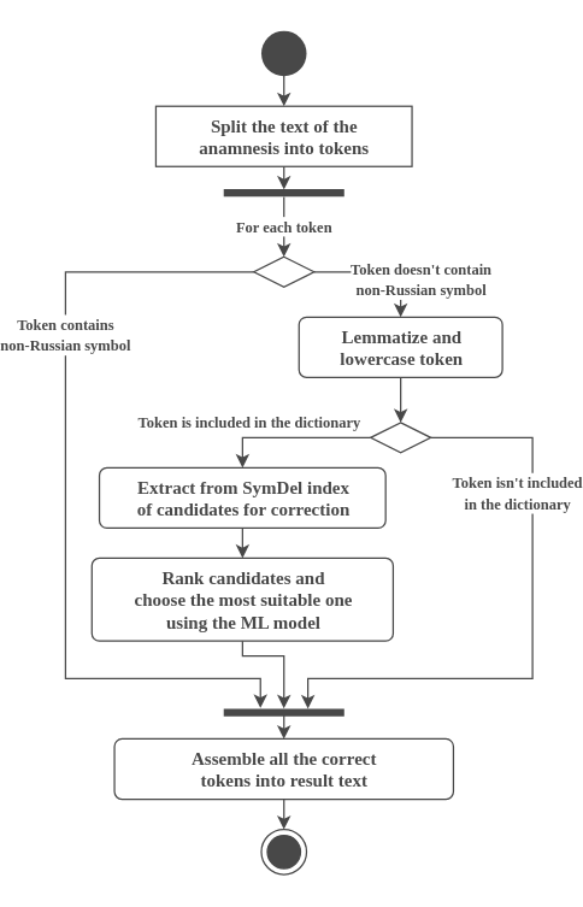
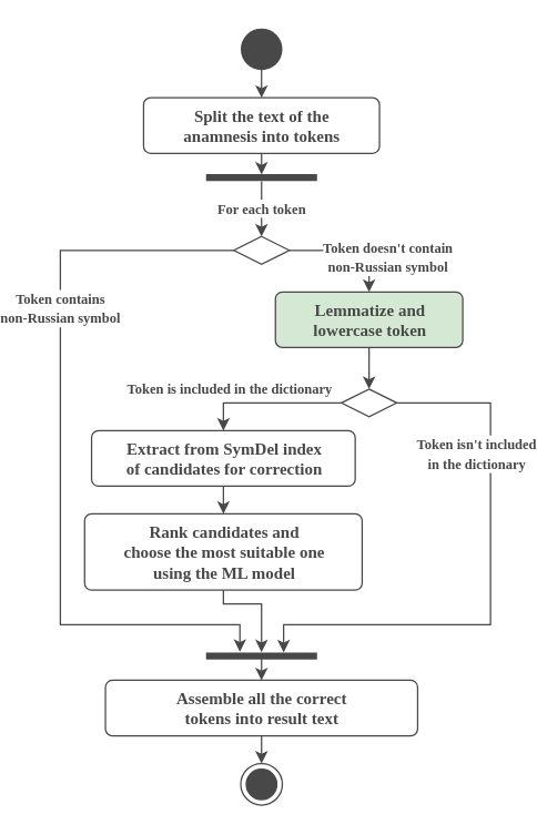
  <mxCell id="0" />
  <mxCell id="1" parent="0" />
  <mxCell id="2" style="edgeStyle=orthogonalEdgeStyle;rounded=0;orthogonalLoop=1;jettySize=auto;html=1;exitX=0.5;exitY=1;exitDx=0;exitDy=0;entryX=0.5;entryY=0;entryDx=0;entryDy=0;strokeColor=#484848;" parent="1" source="3" target="4" edge="1"><mxGeometry relative="1" as="geometry"><Array as="points"><mxPoint x="165" y="30" /></Array><mxPoint x="250" y="194" as="targetPoint" /></mxGeometry></mxCell>
  <mxCell id="3" value="" style="ellipse;fillColor=#484848;strokeColor=none;" parent="1" vertex="1"><mxGeometry x="150" y="20" width="30" height="30" as="geometry" /></mxCell>
- <mxCell id="4" value="&lt;font color=&quot;#484848&quot;&gt;&lt;b&gt;Split the text of the &lt;br&gt;anamnesis into tokens&lt;/b&gt;&lt;/font&gt;" style="html=1;align=center;verticalAlign=top;absoluteArcSize=1;arcSize=10;dashed=0;fillColor=#FFFFFF;strokeColor=#484848;fontFamily=Montserrat Semibold;rounded=0;" parent="1" vertex="1"><mxGeometry x="80" y="70" width="170" height="40" as="geometry" /></mxCell>
+ <mxCell id="4" value="&lt;font color=&quot;#484848&quot;&gt;&lt;b&gt;Split the text of the &lt;br&gt;anamnesis into tokens&lt;/b&gt;&lt;/font&gt;" style="html=1;align=center;verticalAlign=top;rounded=1;absoluteArcSize=1;arcSize=10;dashed=0;fillColor=#FFFFFF;strokeColor=#484848;fontFamily=Montserrat Semibold;" parent="1" vertex="1"><mxGeometry x="80" y="70" width="170" height="40" as="geometry" /></mxCell>
  <mxCell id="5" value="&lt;b style=&quot;color: rgb(72 , 72 , 72) ; font-family: &amp;#34;montserrat&amp;#34; ; font-size: x-small ; font-style: normal ; letter-spacing: normal ; text-align: center ; text-indent: 0px ; text-transform: none ; word-spacing: 0px&quot;&gt;For each token&lt;/b&gt;" style="edgeStyle=orthogonalEdgeStyle;rounded=0;orthogonalLoop=1;jettySize=auto;html=1;strokeColor=#484848;exitX=1.031;exitY=0.5;exitDx=0;exitDy=0;exitPerimeter=0;fontFamily=Montserrat Semibold;entryX=0.5;entryY=0;entryDx=0;entryDy=0;" parent="1" source="17" target="21" edge="1"><mxGeometry x="-0.004" relative="1" as="geometry"><mxPoint x="165" y="140" as="sourcePoint" /><mxPoint x="180" y="110" as="targetPoint" /><Array as="points" /><mxPoint as="offset" /></mxGeometry></mxCell>
  <mxCell id="6" value="" style="rhombus;strokeColor=#484848;fillColor=#FFFFFF;aspect=fixed;direction=north;rotation=90;fontFamily=Montserrat Semibold;" parent="1" vertex="1"><mxGeometry x="232.5" y="270" width="20" height="40" as="geometry" /></mxCell>
  <mxCell id="7" value="&lt;font color=&quot;#484848&quot; face=&quot;montserrat&quot; size=&quot;1&quot;&gt;&lt;b&gt;Token is included in the dictionary&lt;br&gt;&lt;/b&gt;&lt;/font&gt;" style="edgeStyle=orthogonalEdgeStyle;rounded=0;orthogonalLoop=1;jettySize=auto;html=1;strokeColor=#484848;exitX=0;exitY=0.5;exitDx=0;exitDy=0;entryX=0.5;entryY=0;entryDx=0;entryDy=0;fontFamily=Montserrat Semibold;" parent="1" source="6" target="9" edge="1"><mxGeometry x="0.556" y="-10" relative="1" as="geometry"><mxPoint x="175" y="380" as="sourcePoint" /><mxPoint x="240" y="410" as="targetPoint" /><Array as="points"><mxPoint x="138" y="290" /></Array><mxPoint x="1" as="offset" /></mxGeometry></mxCell>
  <mxCell id="8" value="&lt;b style=&quot;font-style: normal ; letter-spacing: normal ; text-align: center ; text-indent: 0px ; text-transform: none ; word-spacing: 0px ; color: rgb(72 , 72 , 72) ; font-family: &amp;quot;montserrat&amp;quot; ; font-size: x-small&quot;&gt;Token isn't included &lt;br&gt;in the dictionary&lt;/b&gt;" style="edgeStyle=orthogonalEdgeStyle;rounded=0;orthogonalLoop=1;jettySize=auto;html=1;strokeColor=#484848;exitX=1;exitY=0.5;exitDx=0;exitDy=0;entryX=-0.016;entryY=0.301;entryDx=0;entryDy=0;entryPerimeter=0;fontFamily=Montserrat Semibold;" parent="1" source="6" target="18" edge="1"><mxGeometry x="-0.48" y="-10" relative="1" as="geometry"><mxPoint x="195" y="420" as="sourcePoint" /><mxPoint x="110" y="440" as="targetPoint" /><Array as="points"><mxPoint x="330" y="290" /><mxPoint x="330" y="450" /><mxPoint x="181" y="450" /></Array><mxPoint y="1" as="offset" /></mxGeometry></mxCell>
  <mxCell id="9" value="&lt;font color=&quot;#484848&quot;&gt;&lt;b&gt;Extract from SymDel index &lt;br&gt;of candidates for correction&lt;/b&gt;&lt;/font&gt;" style="html=1;align=center;verticalAlign=top;rounded=1;absoluteArcSize=1;arcSize=10;dashed=0;fillColor=#FFFFFF;strokeColor=#484848;fontFamily=Montserrat Semibold;" parent="1" vertex="1"><mxGeometry x="42.5" y="310" width="190" height="40" as="geometry" /></mxCell>
  <mxCell id="10" value="&lt;font data-font-src=&quot;https://fonts.googleapis.com/css?family=Montserrat+Medium&quot; color=&quot;#484848&quot;&gt;&lt;b style=&quot;&quot;&gt;Rank candidates and &lt;br&gt;choose the most suitable one &lt;br&gt;using the ML model&lt;/b&gt;&lt;/font&gt;" style="html=1;align=center;verticalAlign=top;rounded=1;absoluteArcSize=1;arcSize=10;dashed=0;fillColor=#FFFFFF;strokeColor=#484848;fontFamily=Montserrat Semibold;" parent="1" vertex="1"><mxGeometry x="37.5" y="370" width="200" height="55" as="geometry" /></mxCell>
  <mxCell id="11" value="" style="edgeStyle=orthogonalEdgeStyle;rounded=0;orthogonalLoop=1;jettySize=auto;html=1;strokeColor=#484848;exitX=0.5;exitY=1;exitDx=0;exitDy=0;entryX=0.5;entryY=0;entryDx=0;entryDy=0;fontFamily=Montserrat Semibold;" parent="1" source="9" target="10" edge="1"><mxGeometry x="-0.111" relative="1" as="geometry"><mxPoint x="195" y="420" as="sourcePoint" /><mxPoint x="250" y="463.5" as="targetPoint" /><Array as="points" /><mxPoint as="offset" /></mxGeometry></mxCell>
  <mxCell id="12" value="&lt;font color=&quot;#484848&quot;&gt;&lt;b&gt;Assemble all the correct &lt;br&gt;tokens into result text&lt;/b&gt;&lt;/font&gt;" style="html=1;align=center;verticalAlign=top;rounded=1;absoluteArcSize=1;arcSize=10;dashed=0;fillColor=#FFFFFF;strokeColor=#484848;fontFamily=Montserrat Semibold;" parent="1" vertex="1"><mxGeometry x="52.5" y="490" width="225" height="40" as="geometry" /></mxCell>
  <mxCell id="13" value="" style="edgeStyle=orthogonalEdgeStyle;rounded=0;orthogonalLoop=1;jettySize=auto;html=1;strokeColor=#484848;exitX=0.5;exitY=1;exitDx=0;exitDy=0;entryX=-0.056;entryY=0.501;entryDx=0;entryDy=0;entryPerimeter=0;fontFamily=Montserrat Semibold;" parent="1" source="10" target="18" edge="1"><mxGeometry x="-0.111" relative="1" as="geometry"><mxPoint x="250" y="495" as="sourcePoint" /><mxPoint x="200" y="600" as="targetPoint" /><Array as="points"><mxPoint x="165" y="435" /><mxPoint x="165" y="460" /><mxPoint x="165" y="460" /></Array><mxPoint as="offset" /></mxGeometry></mxCell>
  <mxCell id="14" value="" style="ellipse;html=1;shape=endState;fillColor=#484848;strokeColor=#484848;fontFamily=Montserrat Semibold;" parent="1" vertex="1"><mxGeometry x="150" y="550" width="30" height="30" as="geometry" /></mxCell>
  <mxCell id="15" value="" style="edgeStyle=orthogonalEdgeStyle;rounded=0;orthogonalLoop=1;jettySize=auto;html=1;strokeColor=#484848;exitX=0.5;exitY=1;exitDx=0;exitDy=0;entryX=0.5;entryY=0;entryDx=0;entryDy=0;fontFamily=Montserrat Semibold;" parent="1" source="12" target="14" edge="1"><mxGeometry x="-0.111" relative="1" as="geometry"><mxPoint x="245" y="490" as="sourcePoint" /><mxPoint x="245" y="540" as="targetPoint" /><Array as="points" /><mxPoint as="offset" /></mxGeometry></mxCell>
  <mxCell id="16" value="" style="edgeStyle=orthogonalEdgeStyle;rounded=0;orthogonalLoop=1;jettySize=auto;html=1;strokeColor=#484848;exitX=0.5;exitY=1;exitDx=0;exitDy=0;entryX=0.063;entryY=0.5;entryDx=0;entryDy=0;entryPerimeter=0;fontFamily=Montserrat Semibold;" parent="1" source="4" target="17" edge="1"><mxGeometry x="-0.111" relative="1" as="geometry"><mxPoint x="210" y="170" as="sourcePoint" /><mxPoint x="165" y="130" as="targetPoint" /><Array as="points" /><mxPoint as="offset" /></mxGeometry></mxCell>
  <mxCell id="17" value="" style="html=1;points=[];perimeter=orthogonalPerimeter;strokeColor=none;fillColor=#484848;direction=south;fontFamily=Montserrat Semibold;" parent="1" vertex="1"><mxGeometry x="125" y="125" width="80" height="5" as="geometry" /></mxCell>
  <mxCell id="18" value="" style="html=1;points=[];perimeter=orthogonalPerimeter;strokeColor=none;fillColor=#484848;direction=south;fontFamily=Montserrat Semibold;" parent="1" vertex="1"><mxGeometry x="125" y="470" width="80" height="5" as="geometry" /></mxCell>
  <mxCell id="19" value="" style="edgeStyle=orthogonalEdgeStyle;rounded=0;orthogonalLoop=1;jettySize=auto;html=1;strokeColor=#484848;entryX=0.5;entryY=0;entryDx=0;entryDy=0;exitX=0.874;exitY=0.5;exitDx=0;exitDy=0;exitPerimeter=0;fontFamily=Montserrat Semibold;" parent="1" source="18" target="12" edge="1"><mxGeometry x="-0.111" relative="1" as="geometry"><mxPoint x="165" y="480" as="sourcePoint" /><mxPoint x="195" y="487.42" as="targetPoint" /><Array as="points" /><mxPoint as="offset" /></mxGeometry></mxCell>
- <mxCell id="20" value="&lt;font color=&quot;#484848&quot;&gt;&lt;b&gt;Lemmatize and &lt;br&gt;lowercase token&lt;/b&gt;&lt;/font&gt;" style="html=1;align=center;verticalAlign=top;rounded=1;absoluteArcSize=1;arcSize=10;dashed=0;fillColor=#FFFFFF;strokeColor=#484848;fontFamily=Montserrat Semibold;" vertex="1" parent="1"><mxGeometry x="175" y="210" width="135" height="40" as="geometry" /></mxCell>
+ <mxCell id="20" value="&lt;font color=&quot;#484848&quot;&gt;&lt;b&gt;Lemmatize and &lt;br&gt;lowercase token&lt;/b&gt;&lt;/font&gt;" style="html=1;align=center;verticalAlign=top;rounded=1;absoluteArcSize=1;arcSize=10;dashed=0;fillColor=#d5e8d4;strokeColor=#484848;fontFamily=Montserrat Semibold;" vertex="1" parent="1"><mxGeometry x="175" y="210" width="135" height="40" as="geometry" /></mxCell>
  <mxCell id="21" value="" style="rhombus;strokeColor=#484848;fillColor=#FFFFFF;aspect=fixed;direction=north;rotation=90;fontFamily=Montserrat Semibold;" vertex="1" parent="1"><mxGeometry x="155" y="160" width="20" height="40" as="geometry" /></mxCell>
  <mxCell id="22" value="&lt;font size=&quot;1&quot; face=&quot;montserrat&quot; color=&quot;#484848&quot;&gt;&lt;b&gt;Token contains&lt;br&gt;non-Russian symbol&lt;/b&gt;&lt;/font&gt;" style="edgeStyle=orthogonalEdgeStyle;rounded=0;orthogonalLoop=1;jettySize=auto;html=1;strokeColor=#484848;exitX=0;exitY=0.5;exitDx=0;exitDy=0;fontFamily=Montserrat Semibold;entryX=-0.111;entryY=0.695;entryDx=0;entryDy=0;entryPerimeter=0;" edge="1" parent="1" source="21" target="18"><mxGeometry x="-0.387" relative="1" as="geometry"><mxPoint x="155" y="290" as="sourcePoint" /><mxPoint x="150" y="600" as="targetPoint" /><Array as="points"><mxPoint x="20" y="180" /><mxPoint x="20" y="450" /><mxPoint x="149" y="450" /></Array><mxPoint as="offset" /></mxGeometry></mxCell>
  <mxCell id="23" value="&lt;font color=&quot;#484848&quot; face=&quot;montserrat&quot; size=&quot;1&quot;&gt;&lt;b&gt;Token doesn't contain &lt;br&gt;non-Russian symbol&lt;br&gt;&lt;/b&gt;&lt;/font&gt;" style="edgeStyle=orthogonalEdgeStyle;rounded=0;orthogonalLoop=1;jettySize=auto;html=1;strokeColor=#484848;exitX=1;exitY=0.5;exitDx=0;exitDy=0;fontFamily=Montserrat Semibold;entryX=0.5;entryY=0;entryDx=0;entryDy=0;" edge="1" parent="1" source="21" target="20"><mxGeometry x="0.415" y="10" relative="1" as="geometry"><mxPoint x="195" y="290" as="sourcePoint" /><mxPoint x="270" y="240" as="targetPoint" /><Array as="points" /><mxPoint x="3" as="offset" /></mxGeometry></mxCell>
  <mxCell id="24" value="&lt;font color=&quot;#484848&quot; face=&quot;montserrat&quot; size=&quot;1&quot;&gt;&lt;b&gt;&lt;br&gt;&lt;/b&gt;&lt;/font&gt;" style="edgeStyle=orthogonalEdgeStyle;rounded=0;orthogonalLoop=1;jettySize=auto;html=1;strokeColor=#484848;exitX=0.5;exitY=1;exitDx=0;exitDy=0;entryX=0.5;entryY=0;entryDx=0;entryDy=0;fontFamily=Montserrat Semibold;" edge="1" parent="1" source="20" target="6"><mxGeometry x="0.412" relative="1" as="geometry"><mxPoint x="195" y="290" as="sourcePoint" /><mxPoint x="245" y="455" as="targetPoint" /><Array as="points" /><mxPoint as="offset" /></mxGeometry></mxCell>
